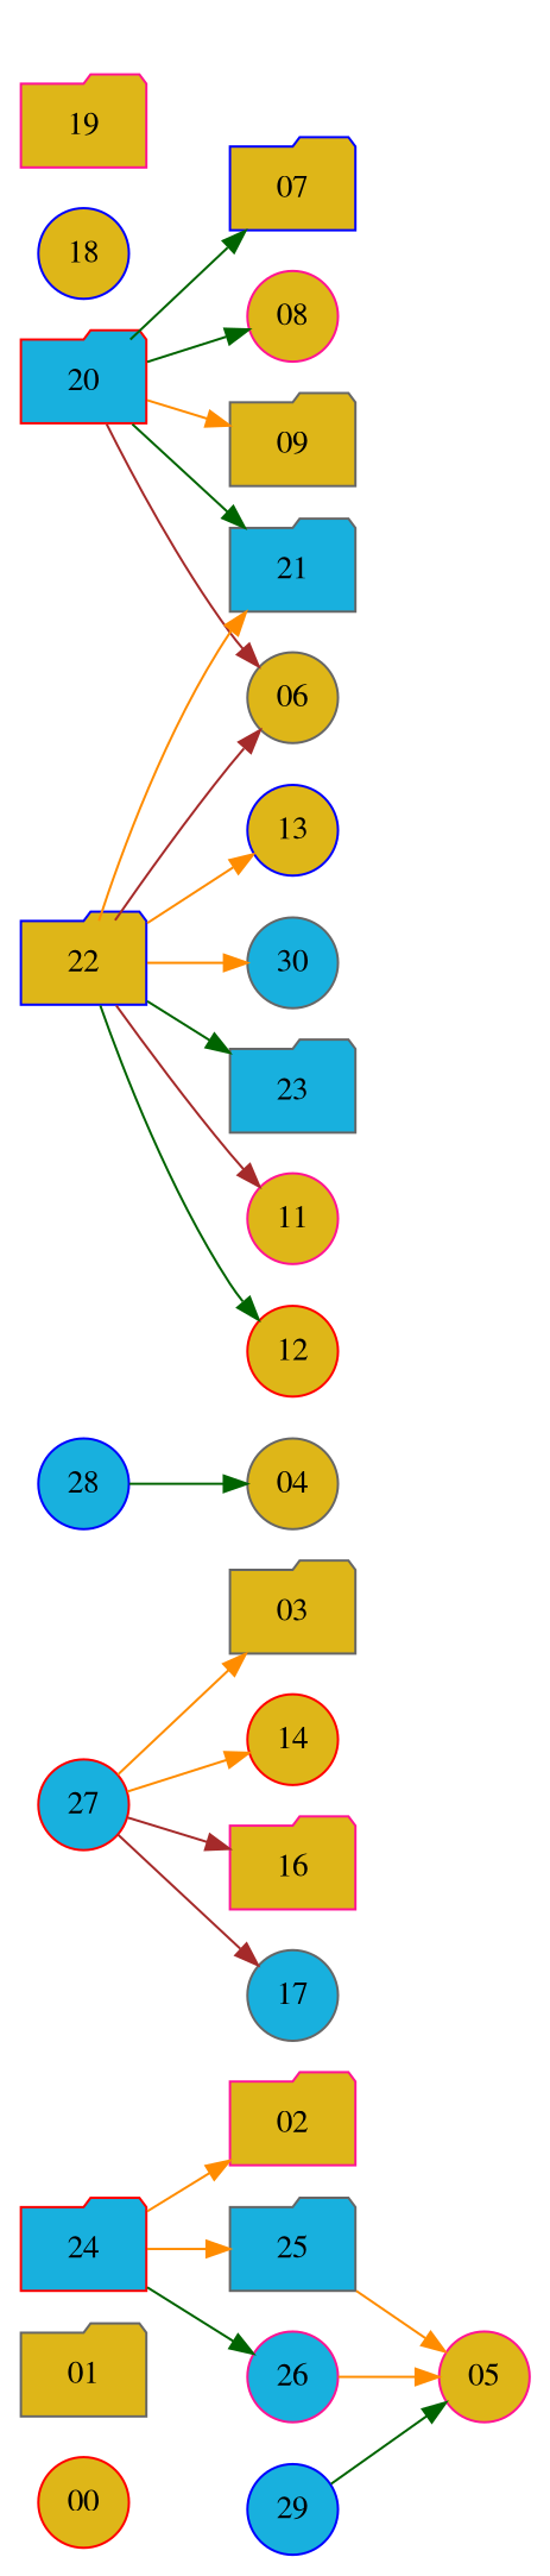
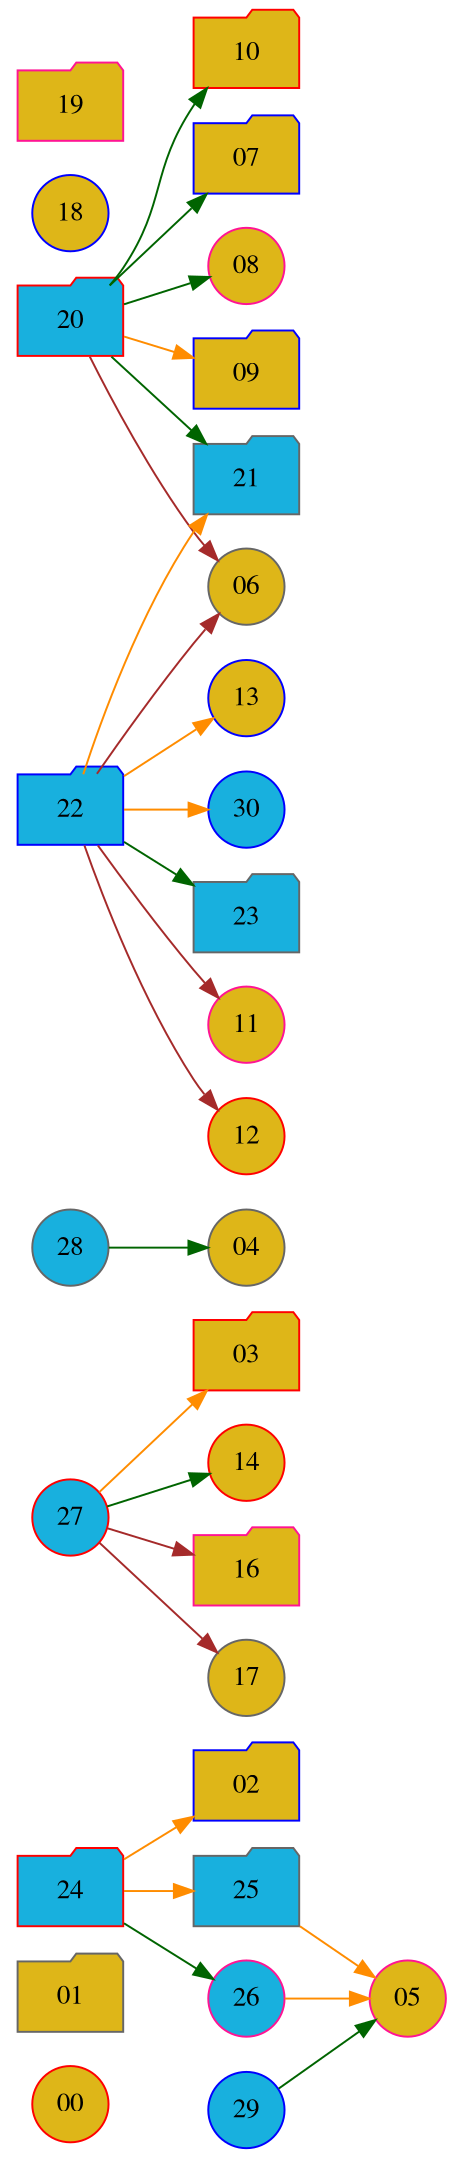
  strict digraph {
    rankdir=LR
    node [color=gray40 fillcolor="#deb618" fontname=Times shape=circle style=filled type=api]
    edge [color=darkgreen type=invokes_api]
    n1 [color=red label=00]
    n2 [label=01 shape=folder]
-   n3 [color=deeppink label=02 shape=folder]
-   n4 [label=03 shape=folder]
+   n3 [color=blue label=02 shape=folder]
+   n4 [color=red label=03 shape=folder]
    n5 [label=04]
    n6 [color=deeppink label=05]
    n7 [label=06]
    n8 [color=blue label=07 shape=folder]
    n9 [color=deeppink label=08]
-   n10 [label=09 shape=folder]
+   n10 [color=blue label=09 shape=folder]
+   n11 [color=red label=10 shape=folder]
    n12 [color=deeppink label=11]
    n13 [color=red label=12]
    n14 [color=blue label=13]
    n15 [color=red label=14]
    n16 [color=deeppink label=16 shape=folder]
-   n17 [fillcolor="#18b0de" label=17]
+   n17 [label=17]
    n18 [color=blue label=18]
    n19 [color=deeppink label=19 shape=folder]
    n20 [color=red fillcolor="#18b0de" label=20 shape=folder type=user]
    n21 [fillcolor="#18b0de" label=21 shape=folder type=user]
-   n22 [color=blue label=22 shape=folder type=user]
-   n23 [fillcolor="#18b0de" label=30 type=user]
+   n22 [color=blue fillcolor="#18b0de" label=22 shape=folder type=user]
+   n23 [color=blue fillcolor="#18b0de" label=30 type=user]
    n24 [fillcolor="#18b0de" label=23 shape=folder type=user]
    n25 [color=red fillcolor="#18b0de" label=24 shape=folder type=user]
    n26 [fillcolor="#18b0de" label=25 shape=folder type=user]
    n27 [color=deeppink fillcolor="#18b0de" label=26 type=user]
    n28 [color=red fillcolor="#18b0de" label=27 type=user]
-   n29 [color=blue fillcolor="#18b0de" label=28 type=user]
+   n29 [fillcolor="#18b0de" label=28 type=user]
    n30 [color=blue fillcolor="#18b0de" label=29 type=user]
    n20 -> n7 [color=brown]
    n20 -> n8
    n20 -> n9
    n20 -> n10 [color=darkorange]
+   n20 -> n11
    n20 -> n21 [type=invokes]
    n22 -> n7 [color=brown]
    n22 -> n12 [color=brown]
-   n22 -> n13
+   n22 -> n13 [color=brown]
    n22 -> n14 [color=darkorange]
    n22 -> n21 [color=darkorange type=invokes]
    n22 -> n23 [color=darkorange type=invokes]
    n22 -> n24 [type=invokes]
    n25 -> n3 [color=darkorange]
    n25 -> n26 [color=darkorange type=invokes]
    n25 -> n27 [type=invokes]
    n26 -> n6 [color=darkorange]
    n27 -> n6 [color=darkorange]
    n28 -> n4 [color=darkorange]
-   n28 -> n15 [color=darkorange]
+   n28 -> n15
    n28 -> n16 [color=brown]
    n28 -> n17 [color=brown]
    n29 -> n5
    n30 -> n6
  }
